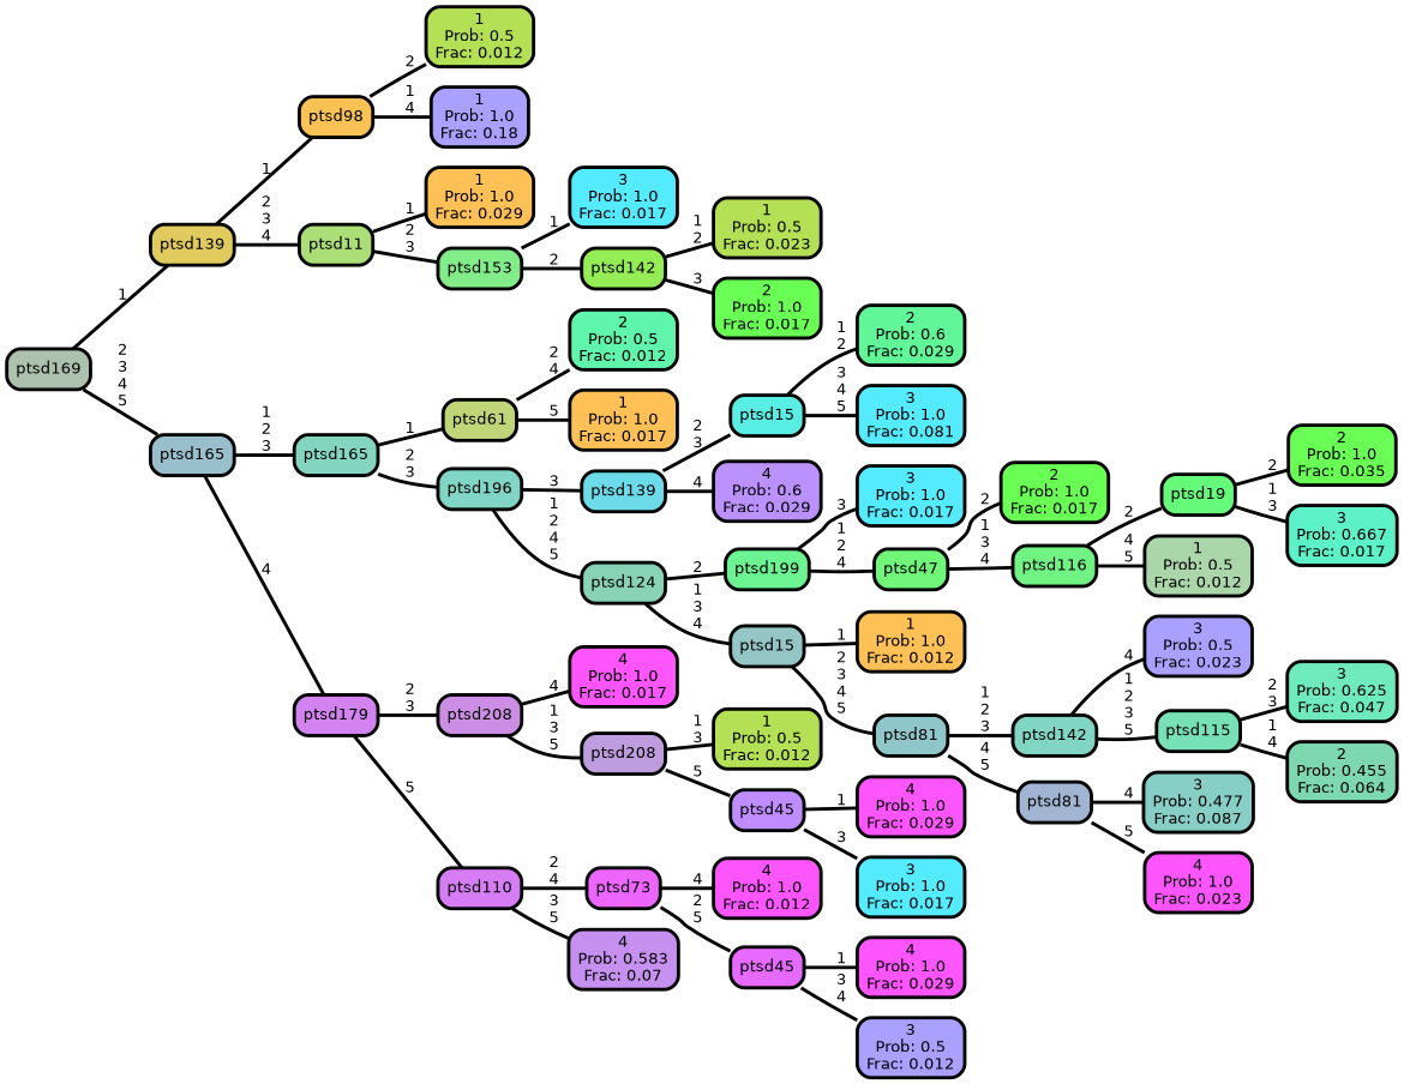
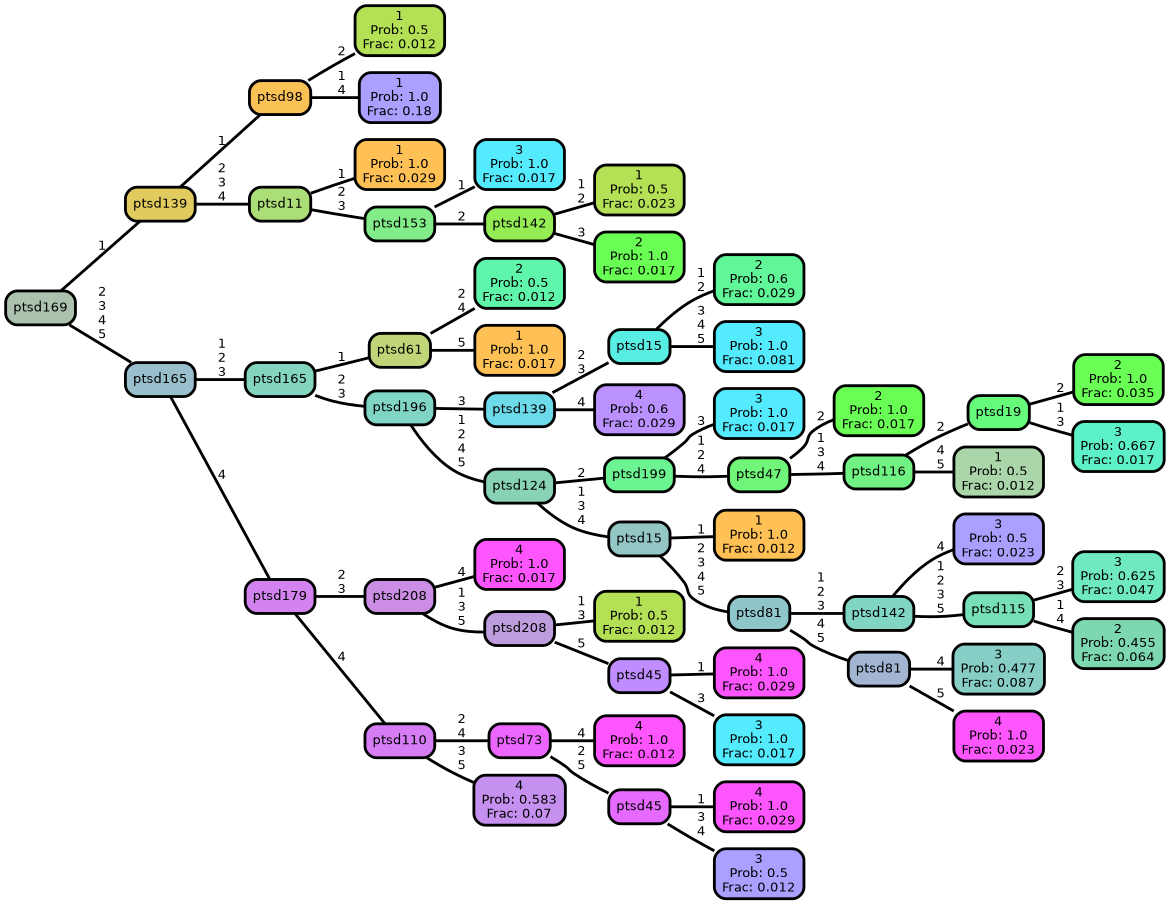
  graph {
    rankdir=LR
    ranksep="0 equally"
    splines=straight
    node [color=black fillcolor="#ff55ff" fontcolor=black fontname=helvetica penwidth=3 shape=box style="filled, rounded"]
    edge [color=black fontname=helvetica penwidth=3]
    n1 [fillcolor="#b4e055" label="1\nProb: 0.5\nFrac: 0.012"]
    n2 [fillcolor="#fac255" label=ptsd98]
    n3 [fillcolor="#aaa0ff" label="1\nProb: 1.0\nFrac: 0.18"]
    n4 [fillcolor="#e1cb5f" label=ptsd139]
    n5 [fillcolor="#abde77" label=ptsd11]
    n6 [fillcolor="#ffc155" label="1\nProb: 1.0\nFrac: 0.029"]
    n7 [fillcolor="#81ec88" label=ptsd153]
    n8 [fillcolor="#55ebff" label="3\nProb: 1.0\nFrac: 0.017"]
    n9 [fillcolor="#94ed55" label=ptsd142]
    n10 [fillcolor="#b4e055" label="1\nProb: 0.5\nFrac: 0.023"]
    n11 [fillcolor="#6aff55" label="2\nProb: 1.0\nFrac: 0.017"]
    n12 [fillcolor="#adc2ae" label=ptsd169]
    n13 [fillcolor="#99bfcd" label=ptsd165]
    n14 [fillcolor="#84d5c0" label=ptsd165]
    n15 [fillcolor="#d283f0" label=ptsd179]
    n16 [fillcolor="#5ff5aa" label="2\nProb: 0.5\nFrac: 0.012"]
    n17 [fillcolor="#bfd577" label=ptsd61]
    n18 [fillcolor="#ffc155" label="1\nProb: 1.0\nFrac: 0.017"]
    n19 [fillcolor="#80d5c5" label=ptsd196]
    n20 [fillcolor="#6cdae9" label=ptsd139]
    n21 [fillcolor="#88d3b6" label=ptsd124]
    n22 [fillcolor="#61f799" label="2\nProb: 0.6\nFrac: 0.029"]
    n23 [fillcolor="#58eee4" label=ptsd15]
    n24 [fillcolor="#55ebff" label="3\nProb: 1.0\nFrac: 0.081"]
    n25 [fillcolor="#bb91ff" label="4\nProb: 0.6\nFrac: 0.029"]
    n26 [fillcolor="#6bf491" label=ptsd199]
    n27 [fillcolor="#94c6c5" label=ptsd15]
    n28 [fillcolor="#55ebff" label="3\nProb: 1.0\nFrac: 0.017"]
    n29 [fillcolor="#70f679" label=ptsd47]
    n30 [fillcolor="#6aff55" label="2\nProb: 1.0\nFrac: 0.017"]
    n31 [fillcolor="#71f383" label=ptsd116]
    n32 [fillcolor="#65fa7a" label=ptsd19]
    n33 [fillcolor="#aad6aa" label="1\nProb: 0.5\nFrac: 0.012"]
    n34 [fillcolor="#6aff55" label="2\nProb: 1.0\nFrac: 0.035"]
    n35 [fillcolor="#5cf1c6" label="3\nProb: 0.667\nFrac: 0.017"]
    n36 [fillcolor="#ffc155" label="1\nProb: 1.0\nFrac: 0.012"]
    n37 [fillcolor="#8fc6ca" label=ptsd81]
    n38 [fillcolor="#80d5c3" label=ptsd142]
    n39 [fillcolor="#a1b5d2" label=ptsd81]
    n40 [fillcolor="#aaa0ff" label="3\nProb: 0.5\nFrac: 0.023"]
    n41 [fillcolor="#77e0b7" label=ptsd115]
    n42 [fillcolor="#6feabf" label="3\nProb: 0.625\nFrac: 0.047"]
    n43 [fillcolor="#7dd8b1" label="2\nProb: 0.455\nFrac: 0.064"]
    n44 [fillcolor="#87cfc6" label="3\nProb: 0.477\nFrac: 0.087"]
    n45 [label="4\nProb: 1.0\nFrac: 0.023"]
    n46 [fillcolor="#cc8de4" label=ptsd208]
    n47 [fillcolor="#d67df6" label=ptsd110]
    n48 [label="4\nProb: 1.0\nFrac: 0.017"]
    n49 [fillcolor="#bd9ddd" label=ptsd208]
    n50 [fillcolor="#b4e055" label="1\nProb: 0.5\nFrac: 0.012"]
    n51 [fillcolor="#bf8dff" label=ptsd45]
    n52 [label="4\nProb: 1.0\nFrac: 0.029"]
    n53 [fillcolor="#55ebff" label="3\nProb: 1.0\nFrac: 0.017"]
    n54 [fillcolor="#ec65ff" label=ptsd73]
    n55 [fillcolor="#c690f0" label="4\nProb: 0.583\nFrac: 0.07"]
    n56 [label="4\nProb: 1.0\nFrac: 0.012"]
    n57 [fillcolor="#e66aff" label=ptsd45]
    n58 [label="4\nProb: 1.0\nFrac: 0.029"]
    n59 [fillcolor="#aaa0ff" label="3\nProb: 0.5\nFrac: 0.012"]
    subgraph sub_1 {
      rank=same
    }
    n2 -- n1 [label=" 2"]
    n2 -- n3 [label=" 1\n 4"]
    n4 -- n2 [label=" 1"]
    n4 -- n5 [label=" 2\n 3\n 4"]
    n5 -- n6 [label=" 1"]
    n5 -- n7 [label=" 2\n 3"]
    n7 -- n8 [label=" 1"]
    n7 -- n9 [label=" 2"]
    n9 -- n10 [label=" 1\n 2"]
    n9 -- n11 [label=" 3"]
    n12 -- n4 [label=" 1"]
    n12 -- n13 [label=" 2\n 3\n 4\n 5"]
    n13 -- n14 [label=" 1\n 2\n 3"]
    n13 -- n15 [label=" 4"]
    n14 -- n17 [label=" 1"]
    n14 -- n19 [label=" 2\n 3"]
    n15 -- n46 [label=" 2\n 3"]
-   n15 -- n47 [label=" 5"]
+   n15 -- n47 [label=" 4"]
    n17 -- n16 [label=" 2\n 4"]
    n17 -- n18 [label=" 5"]
    n19 -- n20 [label=" 3"]
    n19 -- n21 [label=" 1\n 2\n 4\n 5"]
    n20 -- n23 [label=" 2\n 3"]
    n20 -- n25 [label=" 4"]
    n21 -- n26 [label=" 2"]
    n21 -- n27 [label=" 1\n 3\n 4"]
    n23 -- n22 [label=" 1\n 2"]
    n23 -- n24 [label=" 3\n 4\n 5"]
    n26 -- n28 [label=" 3"]
    n26 -- n29 [label=" 1\n 2\n 4"]
    n27 -- n36 [label=" 1"]
    n27 -- n37 [label=" 2\n 3\n 4\n 5"]
    n29 -- n30 [label=" 2"]
    n29 -- n31 [label=" 1\n 3\n 4"]
    n31 -- n32 [label=" 2"]
    n31 -- n33 [label=" 4\n 5"]
    n32 -- n34 [label=" 2"]
    n32 -- n35 [label=" 1\n 3"]
    n37 -- n38 [label=" 1\n 2\n 3"]
    n37 -- n39 [label=" 4\n 5"]
    n38 -- n40 [label=" 4"]
    n38 -- n41 [label=" 1\n 2\n 3\n 5"]
    n39 -- n44 [label=" 4"]
    n39 -- n45 [label=" 5"]
    n41 -- n42 [label=" 2\n 3"]
    n41 -- n43 [label=" 1\n 4"]
    n46 -- n48 [label=" 4"]
    n46 -- n49 [label=" 1\n 3\n 5"]
    n47 -- n54 [label=" 2\n 4"]
    n47 -- n55 [label=" 3\n 5"]
    n49 -- n50 [label=" 1\n 3"]
    n49 -- n51 [label=" 5"]
    n51 -- n52 [label=" 1"]
    n51 -- n53 [label=" 3"]
    n54 -- n56 [label=" 4"]
    n54 -- n57 [label=" 2\n 5"]
    n57 -- n58 [label=" 1"]
    n57 -- n59 [label=" 3\n 4"]
  }
